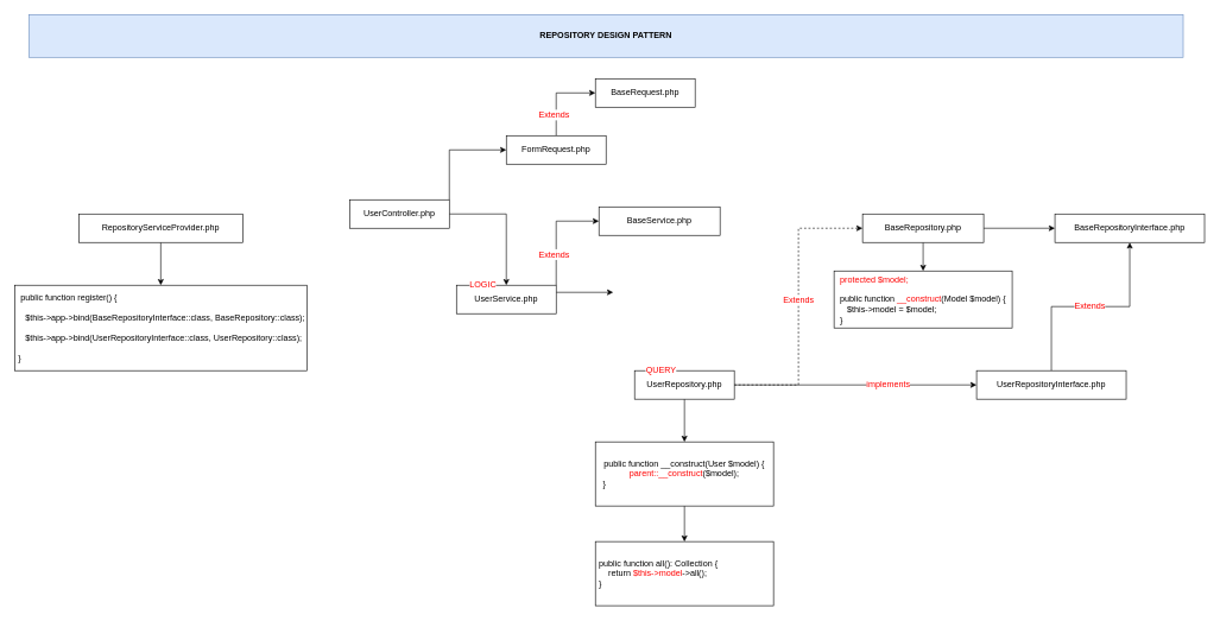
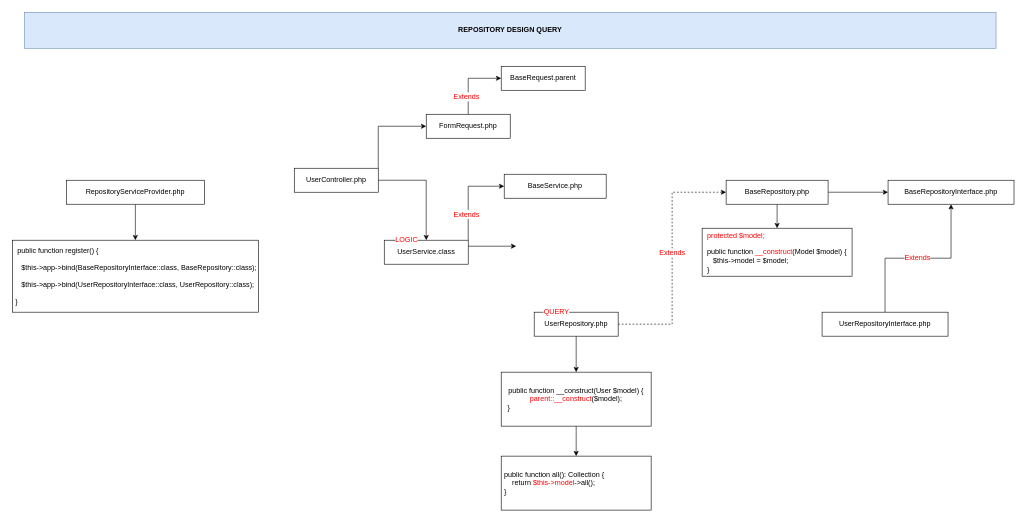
  <mxCell id="0" />
  <mxCell id="1" parent="0" />
  <mxCell id="2" style="edgeStyle=orthogonalEdgeStyle;rounded=0;orthogonalLoop=1;jettySize=auto;html=1;entryX=0;entryY=0.5;entryDx=0;entryDy=0;" parent="1" source="4" target="11" edge="1"><mxGeometry relative="1" as="geometry"><mxPoint x="1460" y="320" as="targetPoint" /></mxGeometry></mxCell>
  <mxCell id="3" style="edgeStyle=orthogonalEdgeStyle;rounded=0;orthogonalLoop=1;jettySize=auto;html=1;entryX=0.5;entryY=0;entryDx=0;entryDy=0;" parent="1" source="4" target="16" edge="1"><mxGeometry relative="1" as="geometry" /></mxCell>
  <mxCell id="4" value="BaseRepository.php" style="rounded=0;whiteSpace=wrap;html=1;" parent="1" vertex="1"><mxGeometry x="1210" y="300" width="170" height="40" as="geometry" /></mxCell>
  <mxCell id="5" style="edgeStyle=orthogonalEdgeStyle;rounded=0;orthogonalLoop=1;jettySize=auto;html=1;entryX=0;entryY=0.5;entryDx=0;entryDy=0;dashed=1;" parent="1" source="10" target="4" edge="1"><mxGeometry relative="1" as="geometry" /></mxCell>
  <mxCell id="6" value="Extends" style="edgeLabel;html=1;align=center;verticalAlign=middle;resizable=0;points=[];fontSize=12;fontColor=#FF0000;" parent="5" vertex="1" connectable="0"><mxGeometry x="0.059" y="-3" relative="1" as="geometry"><mxPoint x="-4" y="2" as="offset" /></mxGeometry></mxCell>
- <mxCell id="7" style="edgeStyle=orthogonalEdgeStyle;rounded=0;orthogonalLoop=1;jettySize=auto;html=1;entryX=0;entryY=0.5;entryDx=0;entryDy=0;" parent="1" source="10" target="13" edge="1"><mxGeometry relative="1" as="geometry" /></mxCell>
- <mxCell id="8" value="implements" style="edgeLabel;html=1;align=center;verticalAlign=middle;resizable=0;points=[];fontSize=12;fontColor=#FF0000;" parent="7" vertex="1" connectable="0"><mxGeometry x="0.149" y="-2" relative="1" as="geometry"><mxPoint x="20" y="-3" as="offset" /></mxGeometry></mxCell>
  <mxCell id="9" style="edgeStyle=orthogonalEdgeStyle;rounded=0;orthogonalLoop=1;jettySize=auto;html=1;" parent="1" source="10" target="15" edge="1"><mxGeometry relative="1" as="geometry" /></mxCell>
  <mxCell id="10" value="UserRepository.php" style="rounded=0;whiteSpace=wrap;html=1;" parent="1" vertex="1"><mxGeometry x="890" y="520" width="140" height="40" as="geometry" /></mxCell>
  <mxCell id="11" value="BaseRepositoryInterface.php" style="rounded=0;whiteSpace=wrap;html=1;" parent="1" vertex="1"><mxGeometry x="1480" y="300" width="210" height="40" as="geometry" /></mxCell>
  <mxCell id="12" style="edgeStyle=orthogonalEdgeStyle;rounded=0;orthogonalLoop=1;jettySize=auto;html=1;entryX=0.5;entryY=1;entryDx=0;entryDy=0;" parent="1" source="13" target="11" edge="1"><mxGeometry relative="1" as="geometry" /></mxCell>
  <mxCell id="13" value="UserRepositoryInterface.php" style="rounded=0;whiteSpace=wrap;html=1;" parent="1" vertex="1"><mxGeometry x="1370" y="520" width="210" height="40" as="geometry" /></mxCell>
  <mxCell id="14" value="" style="edgeStyle=orthogonalEdgeStyle;rounded=0;orthogonalLoop=1;jettySize=auto;html=1;fontSize=12;fontColor=#FF0000;" parent="1" source="15" target="21" edge="1"><mxGeometry relative="1" as="geometry" /></mxCell>
  <mxCell id="15" value="public function __construct(User $model) { &lt;font color=&quot;#ff0000&quot;&gt;parent::__construct&lt;/font&gt;($model); &lt;br&gt;&lt;div style=&quot;text-align: left&quot;&gt;&lt;span&gt;&amp;nbsp; &amp;nbsp;}&lt;/span&gt;&lt;/div&gt;" style="rounded=0;whiteSpace=wrap;html=1;" parent="1" vertex="1"><mxGeometry x="835" y="620" width="250" height="90" as="geometry" /></mxCell>
  <mxCell id="16" value="&lt;font color=&quot;#ff0000&quot;&gt;&amp;nbsp; protected $model;&lt;br&gt;&lt;/font&gt;&lt;br&gt;&amp;nbsp; public function &lt;font color=&quot;#ff0000&quot;&gt;__construct&lt;/font&gt;(Model $model) {&amp;nbsp; &amp;nbsp; &amp;nbsp; &amp;nbsp;$this-&amp;gt;model = $model; &lt;br&gt;&amp;nbsp; }" style="rounded=0;whiteSpace=wrap;html=1;align=left;" parent="1" vertex="1"><mxGeometry x="1170" y="380" width="250" height="80" as="geometry" /></mxCell>
  <mxCell id="17" style="edgeStyle=orthogonalEdgeStyle;rounded=0;orthogonalLoop=1;jettySize=auto;html=1;fontSize=12;fontColor=#FF0000;entryX=0.5;entryY=0;entryDx=0;entryDy=0;" parent="1" source="18" target="20" edge="1"><mxGeometry relative="1" as="geometry"><mxPoint x="210" y="390" as="targetPoint" /></mxGeometry></mxCell>
  <mxCell id="18" value="RepositoryServiceProvider.php" style="rounded=0;whiteSpace=wrap;html=1;" parent="1" vertex="1"><mxGeometry x="110" y="300" width="230" height="40" as="geometry" /></mxCell>
- <mxCell id="19" value="&lt;b&gt;&lt;font style=&quot;font-size: 12px&quot;&gt;REPOSITORY DESIGN PATTERN&lt;/font&gt;&lt;/b&gt;" style="rounded=0;whiteSpace=wrap;html=1;labelBackgroundColor=none;fillColor=#dae8fc;strokeColor=#6c8ebf;" parent="1" vertex="1"><mxGeometry x="40" y="20" width="1620" height="60" as="geometry" /></mxCell>
+ <mxCell id="19" value="&lt;b&gt;&lt;font style=&quot;font-size: 12px&quot;&gt;REPOSITORY DESIGN QUERY&lt;/font&gt;&lt;/b&gt;" style="rounded=0;whiteSpace=wrap;html=1;labelBackgroundColor=none;fillColor=#dae8fc;strokeColor=#6c8ebf;" parent="1" vertex="1"><mxGeometry x="40" y="20" width="1620" height="60" as="geometry" /></mxCell>
  <mxCell id="20" value="&amp;nbsp; public function register() { &lt;br&gt;&lt;br&gt;&amp;nbsp; &amp;nbsp; $this-&amp;gt;app-&amp;gt;bind(BaseRepositoryInterface::class, BaseRepository::class); &lt;br&gt;&lt;br&gt;&amp;nbsp; &amp;nbsp; $this-&amp;gt;app-&amp;gt;bind(UserRepositoryInterface::class, UserRepository::class); &lt;br&gt;&lt;br&gt;&amp;nbsp;}" style="rounded=0;whiteSpace=wrap;html=1;align=left;" parent="1" vertex="1"><mxGeometry x="20" y="400" width="410" height="120" as="geometry" /></mxCell>
  <mxCell id="21" value="&amp;nbsp;public function all(): Collection { &lt;br&gt;&amp;nbsp; &amp;nbsp; &amp;nbsp;return &lt;font color=&quot;#ff0000&quot;&gt;$this-&amp;gt;model&lt;/font&gt;-&amp;gt;all(); &lt;br&gt;&amp;nbsp;}" style="rounded=0;whiteSpace=wrap;html=1;align=left;" parent="1" vertex="1"><mxGeometry x="835" y="760" width="250" height="90" as="geometry" /></mxCell>
  <mxCell id="22" style="edgeStyle=orthogonalEdgeStyle;rounded=0;orthogonalLoop=1;jettySize=auto;html=1;fontSize=12;fontColor=#FF0000;" parent="1" source="24" target="30" edge="1"><mxGeometry relative="1" as="geometry" /></mxCell>
  <mxCell id="23" style="edgeStyle=orthogonalEdgeStyle;rounded=0;orthogonalLoop=1;jettySize=auto;html=1;entryX=0;entryY=0.5;entryDx=0;entryDy=0;" parent="1" source="24" target="29" edge="1"><mxGeometry relative="1" as="geometry"><Array as="points"><mxPoint x="780" y="310" /></Array></mxGeometry></mxCell>
- <mxCell id="24" value="UserService.php" style="rounded=0;whiteSpace=wrap;html=1;" parent="1" vertex="1"><mxGeometry x="640" y="400" width="140" height="40" as="geometry" /></mxCell>
+ <mxCell id="24" value="UserService.class" style="rounded=0;whiteSpace=wrap;html=1;" parent="1" vertex="1"><mxGeometry x="640" y="400" width="140" height="40" as="geometry" /></mxCell>
  <mxCell id="25" style="edgeStyle=orthogonalEdgeStyle;rounded=0;orthogonalLoop=1;jettySize=auto;html=1;entryX=0.5;entryY=0;entryDx=0;entryDy=0;fontSize=12;fontColor=#FF0000;" parent="1" source="27" target="24" edge="1"><mxGeometry relative="1" as="geometry" /></mxCell>
  <mxCell id="26" style="edgeStyle=orthogonalEdgeStyle;rounded=0;orthogonalLoop=1;jettySize=auto;html=1;entryX=0;entryY=0.5;entryDx=0;entryDy=0;" parent="1" source="27" target="33" edge="1"><mxGeometry relative="1" as="geometry"><Array as="points"><mxPoint x="630" y="210" /></Array></mxGeometry></mxCell>
  <mxCell id="27" value="UserController.php" style="rounded=0;whiteSpace=wrap;html=1;" parent="1" vertex="1"><mxGeometry x="490" y="280" width="140" height="40" as="geometry" /></mxCell>
  <mxCell id="28" value="QUERY" style="edgeLabel;html=1;align=center;verticalAlign=middle;resizable=0;points=[];fontSize=12;fontColor=#FF0000;" parent="1" vertex="1" connectable="0"><mxGeometry x="1110.001" y="529.996" as="geometry"><mxPoint x="-184" y="-11" as="offset" /></mxGeometry></mxCell>
  <mxCell id="29" value="BaseService.php" style="rounded=0;whiteSpace=wrap;html=1;" parent="1" vertex="1"><mxGeometry x="840" y="290" width="170" height="40" as="geometry" /></mxCell>
  <mxCell id="30" value="LOGIC" style="edgeLabel;html=1;align=center;verticalAlign=middle;resizable=0;points=[];fontSize=12;fontColor=#FF0000;" parent="1" vertex="1" connectable="0"><mxGeometry x="860.001" y="409.996" as="geometry"><mxPoint x="-184" y="-11" as="offset" /></mxGeometry></mxCell>
  <mxCell id="31" value="Extends" style="edgeLabel;html=1;align=center;verticalAlign=middle;resizable=0;points=[];fontSize=12;fontColor=#FF0000;" parent="1" vertex="1" connectable="0"><mxGeometry x="1100" y="426" as="geometry"><mxPoint x="-324" y="-70" as="offset" /></mxGeometry></mxCell>
  <mxCell id="32" style="edgeStyle=orthogonalEdgeStyle;rounded=0;orthogonalLoop=1;jettySize=auto;html=1;entryX=0;entryY=0.5;entryDx=0;entryDy=0;" parent="1" source="33" target="34" edge="1"><mxGeometry relative="1" as="geometry" /></mxCell>
  <mxCell id="33" value="FormRequest.php" style="rounded=0;whiteSpace=wrap;html=1;" parent="1" vertex="1"><mxGeometry x="710" y="190" width="140" height="40" as="geometry" /></mxCell>
- <mxCell id="34" value="BaseRequest.php" style="rounded=0;whiteSpace=wrap;html=1;" parent="1" vertex="1"><mxGeometry x="835" y="110" width="140" height="40" as="geometry" /></mxCell>
+ <mxCell id="34" value="BaseRequest.parent" style="rounded=0;whiteSpace=wrap;html=1;" parent="1" vertex="1"><mxGeometry x="835" y="110" width="140" height="40" as="geometry" /></mxCell>
  <mxCell id="35" value="Extends" style="edgeLabel;html=1;align=center;verticalAlign=middle;resizable=0;points=[];fontSize=12;fontColor=#FF0000;" parent="1" vertex="1" connectable="0"><mxGeometry x="1100" y="230" as="geometry"><mxPoint x="-324" y="-70" as="offset" /></mxGeometry></mxCell>
  <mxCell id="36" value="Extends" style="edgeLabel;html=1;align=center;verticalAlign=middle;resizable=0;points=[];fontSize=12;fontColor=#FF0000;" parent="1" vertex="1" connectable="0"><mxGeometry x="1150.001" y="419.998" as="geometry"><mxPoint x="378" y="9" as="offset" /></mxGeometry></mxCell>
